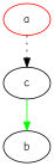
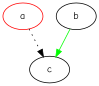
  digraph {
    fontname="Comic Neue"
    node [fontname="Comic Neue"]
    edge [fontname="Comic Neue"]
    n1 [color=red distortion=3 label=a]
    n2 [label=c]
    n3 [label=b]
    n1 -> n2 [style=dotted]
-   n2 -> n3 [color=green]
+   n3 -> n2 [color=green]
  }
